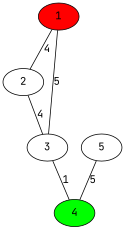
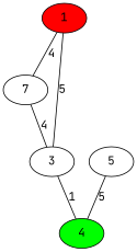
  graph {
    fontname="JetBrains Mono"
    node [fontname="JetBrains Mono"]
    edge [fontname="JetBrains Mono"]
    1 [fillcolor=red style=filled]
-   2
+   2 [label=7]
    3
    4 [fillcolor=green style=filled]
    5
    1 -- 2 [label=4]
    1 -- 3 [label=5]
    2 -- 3 [label=4]
    3 -- 4 [label=1]
    5 -- 4 [label=5]
  }
